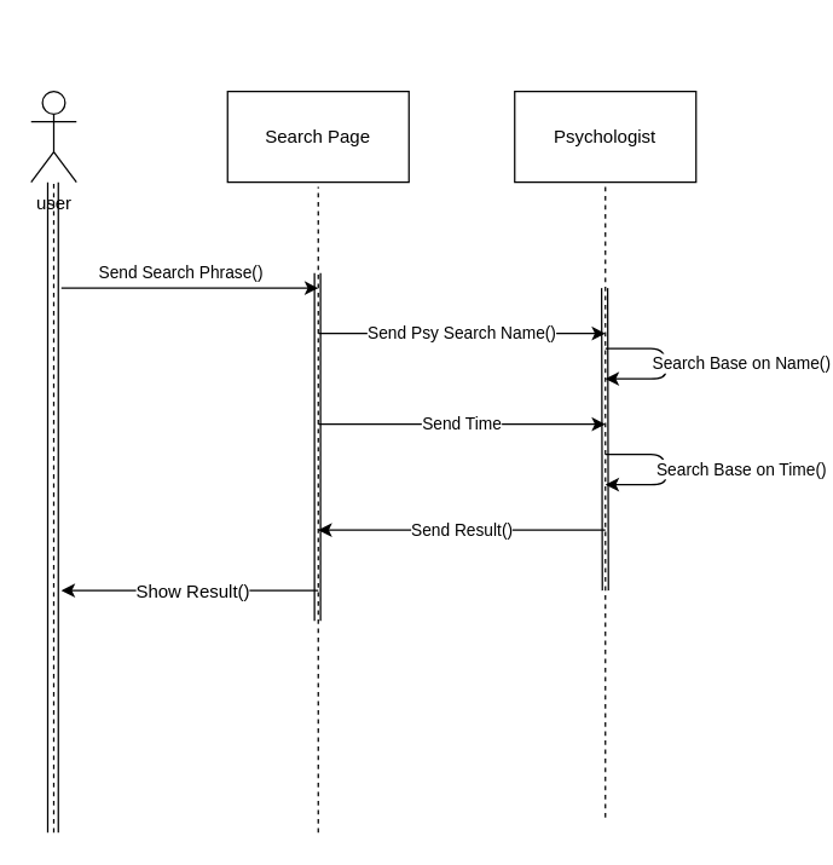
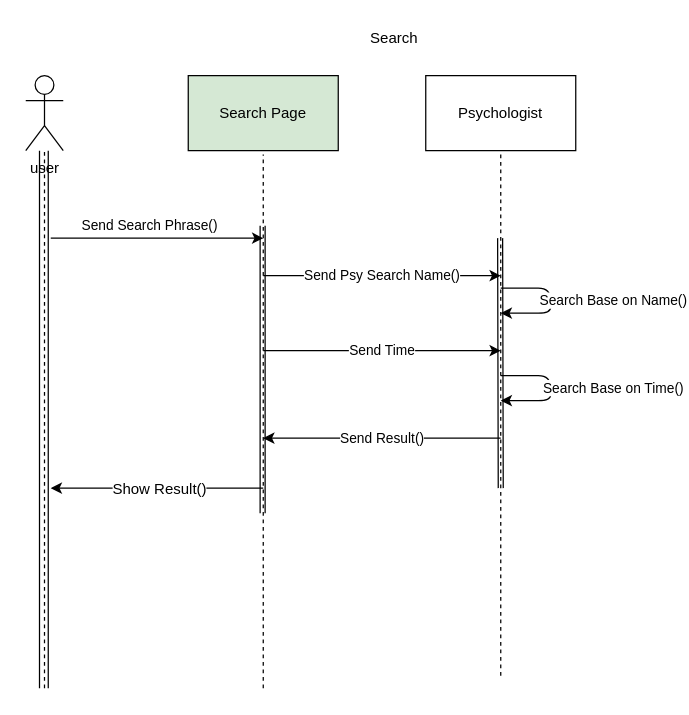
  <mxCell id="0" />
  <mxCell id="1" parent="0" />
  <mxCell id="2" value="&lt;div&gt;user&lt;/div&gt;&lt;div&gt;&lt;br&gt;&lt;/div&gt;" style="shape=umlActor;verticalLabelPosition=bottom;labelBackgroundColor=#ffffff;verticalAlign=top;html=1;outlineConnect=0;" vertex="1" parent="1"><mxGeometry x="20" y="60" width="30" height="60" as="geometry" /></mxCell>
- <mxCell id="4" value="Search Page" style="rounded=0;whiteSpace=wrap;html=1;" vertex="1" parent="1"><mxGeometry x="150" y="60" width="120" height="60" as="geometry" /></mxCell>
+ <mxCell id="3" value="Search" style="text;html=1;strokeColor=none;fillColor=none;align=center;verticalAlign=middle;whiteSpace=wrap;rounded=0;" vertex="1" parent="1"><mxGeometry x="295" y="20" width="40" height="20" as="geometry" /></mxCell>
+ <mxCell id="4" value="Search Page" style="rounded=0;whiteSpace=wrap;html=1;fillColor=#d5e8d4;" vertex="1" parent="1"><mxGeometry x="150" y="60" width="120" height="60" as="geometry" /></mxCell>
  <mxCell id="5" value="" style="endArrow=none;dashed=1;html=1;" edge="1" parent="1" target="2"><mxGeometry width="50" height="50" relative="1" as="geometry"><mxPoint x="35" y="550" as="sourcePoint" /><mxPoint x="70" y="180" as="targetPoint" /></mxGeometry></mxCell>
  <mxCell id="6" value="" style="shape=link;html=1;width=7;" edge="1" parent="1"><mxGeometry width="50" height="50" relative="1" as="geometry"><mxPoint x="34.5" y="550" as="sourcePoint" /><mxPoint x="34.5" y="120" as="targetPoint" /></mxGeometry></mxCell>
  <mxCell id="7" value="" style="endArrow=none;dashed=1;html=1;" edge="1" parent="1"><mxGeometry width="50" height="50" relative="1" as="geometry"><mxPoint x="210" y="550" as="sourcePoint" /><mxPoint x="210" y="123" as="targetPoint" /></mxGeometry></mxCell>
  <mxCell id="8" value="Send Search Phrase()" style="endArrow=classic;html=1;" edge="1" parent="1"><mxGeometry x="-0.067" y="10" width="50" height="50" relative="1" as="geometry"><mxPoint x="40" y="190" as="sourcePoint" /><mxPoint x="210" y="190" as="targetPoint" /><mxPoint as="offset" /></mxGeometry></mxCell>
  <mxCell id="9" value="" style="shape=link;html=1;" edge="1" parent="1"><mxGeometry width="50" height="50" relative="1" as="geometry"><mxPoint x="209.5" y="410" as="sourcePoint" /><mxPoint x="209.5" y="180" as="targetPoint" /></mxGeometry></mxCell>
  <mxCell id="10" value="Psychologist" style="rounded=0;whiteSpace=wrap;html=1;" vertex="1" parent="1"><mxGeometry x="340" y="60" width="120" height="60" as="geometry" /></mxCell>
  <mxCell id="11" value="" style="endArrow=none;dashed=1;html=1;entryX=0.5;entryY=1;entryDx=0;entryDy=0;" edge="1" parent="1" target="10"><mxGeometry width="50" height="50" relative="1" as="geometry"><mxPoint x="400" y="540" as="sourcePoint" /><mxPoint x="470" y="210" as="targetPoint" /></mxGeometry></mxCell>
  <mxCell id="12" value="" style="shape=link;html=1;" edge="1" parent="1"><mxGeometry width="50" height="50" relative="1" as="geometry"><mxPoint x="400" y="390" as="sourcePoint" /><mxPoint x="399.5" y="190" as="targetPoint" /></mxGeometry></mxCell>
  <mxCell id="13" value="" style="endArrow=classic;html=1;" edge="1" parent="1"><mxGeometry width="50" height="50" relative="1" as="geometry"><mxPoint x="210" y="390" as="sourcePoint" /><mxPoint x="40" y="390" as="targetPoint" /></mxGeometry></mxCell>
  <mxCell id="14" value="&lt;div&gt;Show Result()&lt;/div&gt;" style="text;html=1;resizable=0;points=[];align=center;verticalAlign=middle;labelBackgroundColor=#ffffff;direction=west;" vertex="1" connectable="0" parent="13"><mxGeometry x="-0.195" y="2" relative="1" as="geometry"><mxPoint x="-16" y="-2" as="offset" /></mxGeometry></mxCell>
  <mxCell id="15" value="Send Psy Search Name()" style="endArrow=classic;html=1;" edge="1" parent="1"><mxGeometry width="50" height="50" relative="1" as="geometry"><mxPoint x="210" y="220" as="sourcePoint" /><mxPoint x="400" y="220" as="targetPoint" /></mxGeometry></mxCell>
  <mxCell id="16" value="Search Base on Name()" style="endArrow=classic;html=1;" edge="1" parent="1"><mxGeometry x="0.2" y="-51" width="50" height="50" relative="1" as="geometry"><mxPoint x="400" y="230" as="sourcePoint" /><mxPoint x="400" y="250" as="targetPoint" /><Array as="points"><mxPoint x="440" y="230" /><mxPoint x="440" y="250" /></Array><mxPoint x="50" y="41" as="offset" /></mxGeometry></mxCell>
  <mxCell id="17" value="Send Time" style="endArrow=classic;html=1;" edge="1" parent="1"><mxGeometry width="50" height="50" relative="1" as="geometry"><mxPoint x="210" y="280" as="sourcePoint" /><mxPoint x="400" y="280" as="targetPoint" /></mxGeometry></mxCell>
  <mxCell id="18" value="Search Base on Time()" style="endArrow=classic;html=1;" edge="1" parent="1"><mxGeometry x="0.2" y="-51" width="50" height="50" relative="1" as="geometry"><mxPoint x="400" y="300" as="sourcePoint" /><mxPoint x="400" y="320" as="targetPoint" /><Array as="points"><mxPoint x="440" y="300" /><mxPoint x="440" y="320" /></Array><mxPoint x="50" y="41" as="offset" /></mxGeometry></mxCell>
  <mxCell id="19" value="Send Result()" style="endArrow=classic;html=1;" edge="1" parent="1"><mxGeometry width="50" height="50" relative="1" as="geometry"><mxPoint x="400" y="350" as="sourcePoint" /><mxPoint x="210" y="350" as="targetPoint" /></mxGeometry></mxCell>
